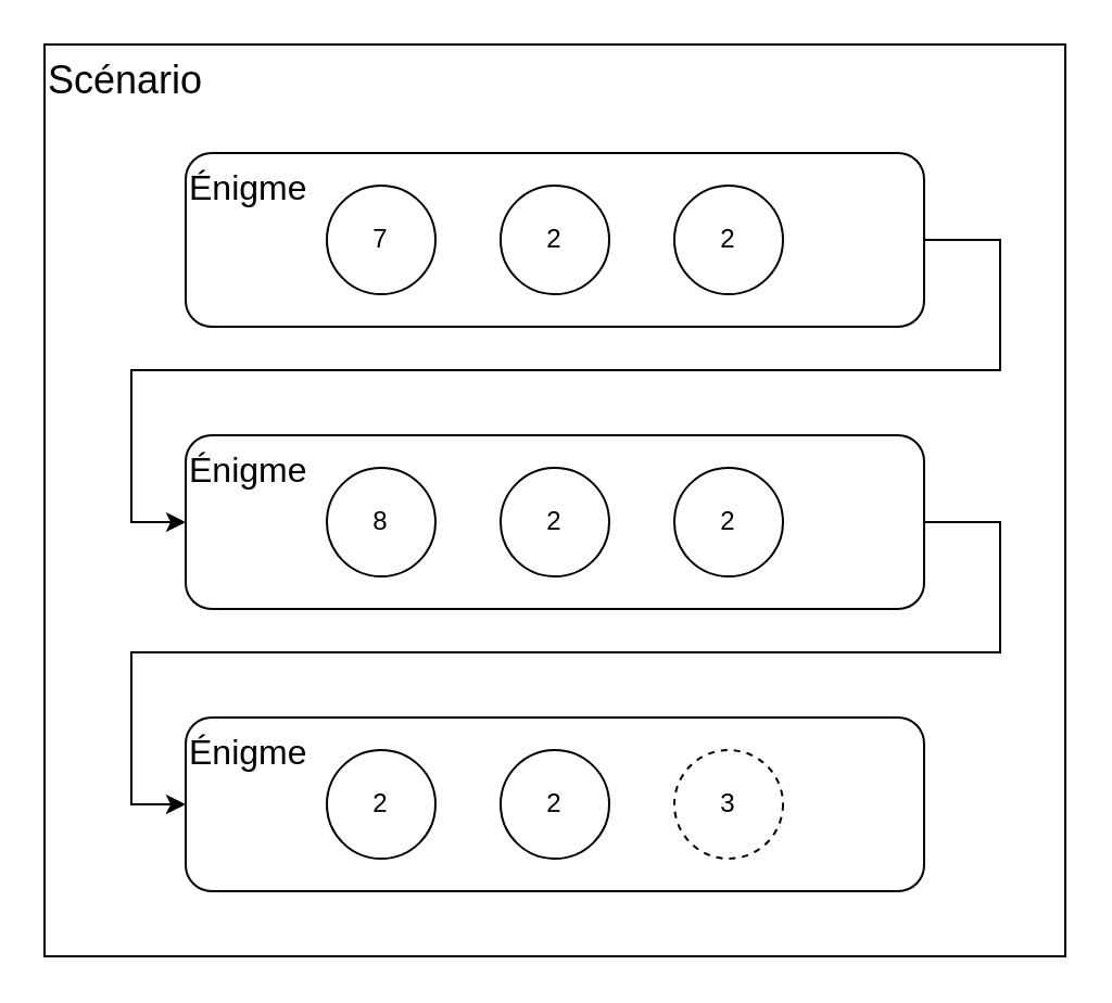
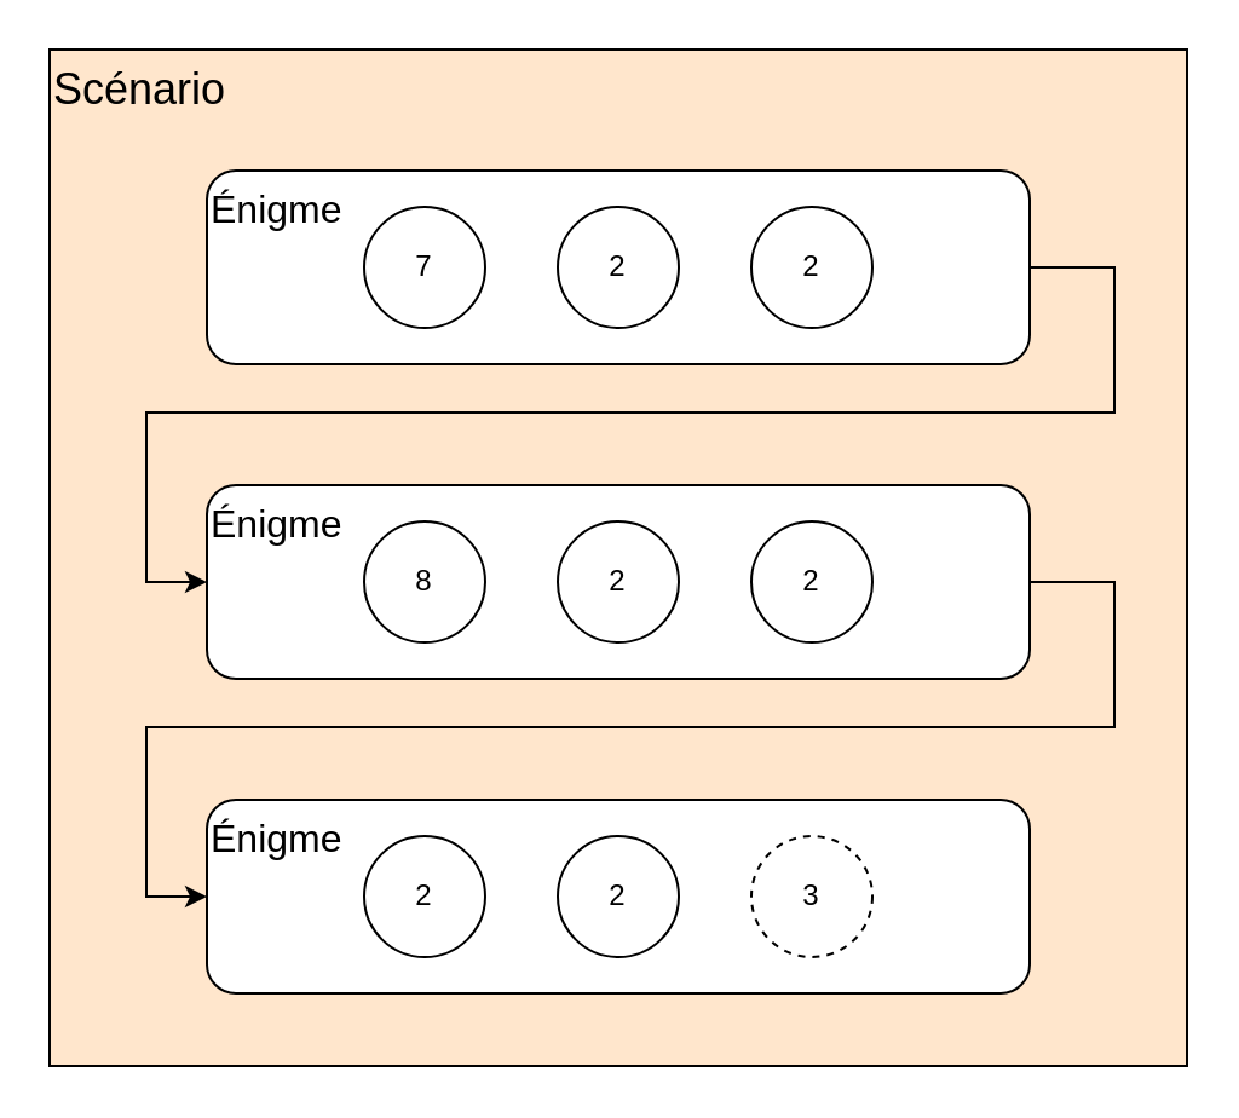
  <mxCell id="0" />
  <mxCell id="1" parent="0" />
- <mxCell id="2" value="&lt;font style=&quot;font-size: 18px;&quot;&gt;Scénario&lt;/font&gt;" style="rounded=0;whiteSpace=wrap;html=1;align=left;verticalAlign=top;" vertex="1" parent="1"><mxGeometry x="20" y="20" width="470" height="420" as="geometry" /></mxCell>
+ <mxCell id="2" value="&lt;font style=&quot;font-size: 18px;&quot;&gt;Scénario&lt;/font&gt;" style="rounded=0;whiteSpace=wrap;html=1;align=left;verticalAlign=top;fillColor=#ffe6cc;" vertex="1" parent="1"><mxGeometry x="20" y="20" width="470" height="420" as="geometry" /></mxCell>
  <mxCell id="3" value="&lt;font style=&quot;font-size: 16px;&quot;&gt;Énigme&lt;/font&gt;" style="rounded=1;whiteSpace=wrap;html=1;align=left;verticalAlign=top;" vertex="1" parent="1"><mxGeometry x="85" y="70" width="340" height="80" as="geometry" /></mxCell>
  <mxCell id="4" value="7" style="ellipse;whiteSpace=wrap;html=1;aspect=fixed;" vertex="1" parent="1"><mxGeometry x="150" y="85" width="50" height="50" as="geometry" /></mxCell>
  <mxCell id="5" value="2" style="ellipse;whiteSpace=wrap;html=1;aspect=fixed;" vertex="1" parent="1"><mxGeometry x="230" y="85" width="50" height="50" as="geometry" /></mxCell>
  <mxCell id="6" value="2" style="ellipse;whiteSpace=wrap;html=1;aspect=fixed;" vertex="1" parent="1"><mxGeometry x="310" y="85" width="50" height="50" as="geometry" /></mxCell>
  <mxCell id="7" value="&lt;font style=&quot;font-size: 16px;&quot;&gt;Énigme&lt;/font&gt;" style="rounded=1;whiteSpace=wrap;html=1;align=left;verticalAlign=top;" vertex="1" parent="1"><mxGeometry x="85" y="200" width="340" height="80" as="geometry" /></mxCell>
  <mxCell id="8" value="8" style="ellipse;whiteSpace=wrap;html=1;aspect=fixed;" vertex="1" parent="1"><mxGeometry x="150" y="215" width="50" height="50" as="geometry" /></mxCell>
  <mxCell id="9" value="2" style="ellipse;whiteSpace=wrap;html=1;aspect=fixed;" vertex="1" parent="1"><mxGeometry x="230" y="215" width="50" height="50" as="geometry" /></mxCell>
  <mxCell id="10" value="2" style="ellipse;whiteSpace=wrap;html=1;aspect=fixed;" vertex="1" parent="1"><mxGeometry x="310" y="215" width="50" height="50" as="geometry" /></mxCell>
  <mxCell id="11" value="&lt;font style=&quot;font-size: 16px;&quot;&gt;Énigme&lt;/font&gt;" style="rounded=1;whiteSpace=wrap;html=1;align=left;verticalAlign=top;" vertex="1" parent="1"><mxGeometry x="85" y="330" width="340" height="80" as="geometry" /></mxCell>
  <mxCell id="12" value="2" style="ellipse;whiteSpace=wrap;html=1;aspect=fixed;" vertex="1" parent="1"><mxGeometry x="150" y="345" width="50" height="50" as="geometry" /></mxCell>
  <mxCell id="13" value="2" style="ellipse;whiteSpace=wrap;html=1;aspect=fixed;" vertex="1" parent="1"><mxGeometry x="230" y="345" width="50" height="50" as="geometry" /></mxCell>
  <mxCell id="14" value="3" style="ellipse;whiteSpace=wrap;html=1;aspect=fixed;dashed=1;" vertex="1" parent="1"><mxGeometry x="310" y="345" width="50" height="50" as="geometry" /></mxCell>
  <mxCell id="15" value="" style="endArrow=classic;html=1;rounded=0;exitX=1;exitY=0.5;exitDx=0;exitDy=0;entryX=0;entryY=0.5;entryDx=0;entryDy=0;" edge="1" parent="1" source="3" target="7"><mxGeometry width="50" height="50" relative="1" as="geometry"><mxPoint x="200" y="220" as="sourcePoint" /><mxPoint x="250" y="170" as="targetPoint" /><Array as="points"><mxPoint x="460" y="110" /><mxPoint x="460" y="170" /><mxPoint x="60" y="170" /><mxPoint x="60" y="240" /></Array></mxGeometry></mxCell>
  <mxCell id="16" value="" style="endArrow=classic;html=1;rounded=0;exitX=1;exitY=0.5;exitDx=0;exitDy=0;entryX=0;entryY=0.5;entryDx=0;entryDy=0;" edge="1" parent="1"><mxGeometry width="50" height="50" relative="1" as="geometry"><mxPoint x="425" y="240" as="sourcePoint" /><mxPoint x="85" y="370" as="targetPoint" /><Array as="points"><mxPoint x="460" y="240" /><mxPoint x="460" y="300" /><mxPoint x="60" y="300" /><mxPoint x="60" y="370" /></Array></mxGeometry></mxCell>
